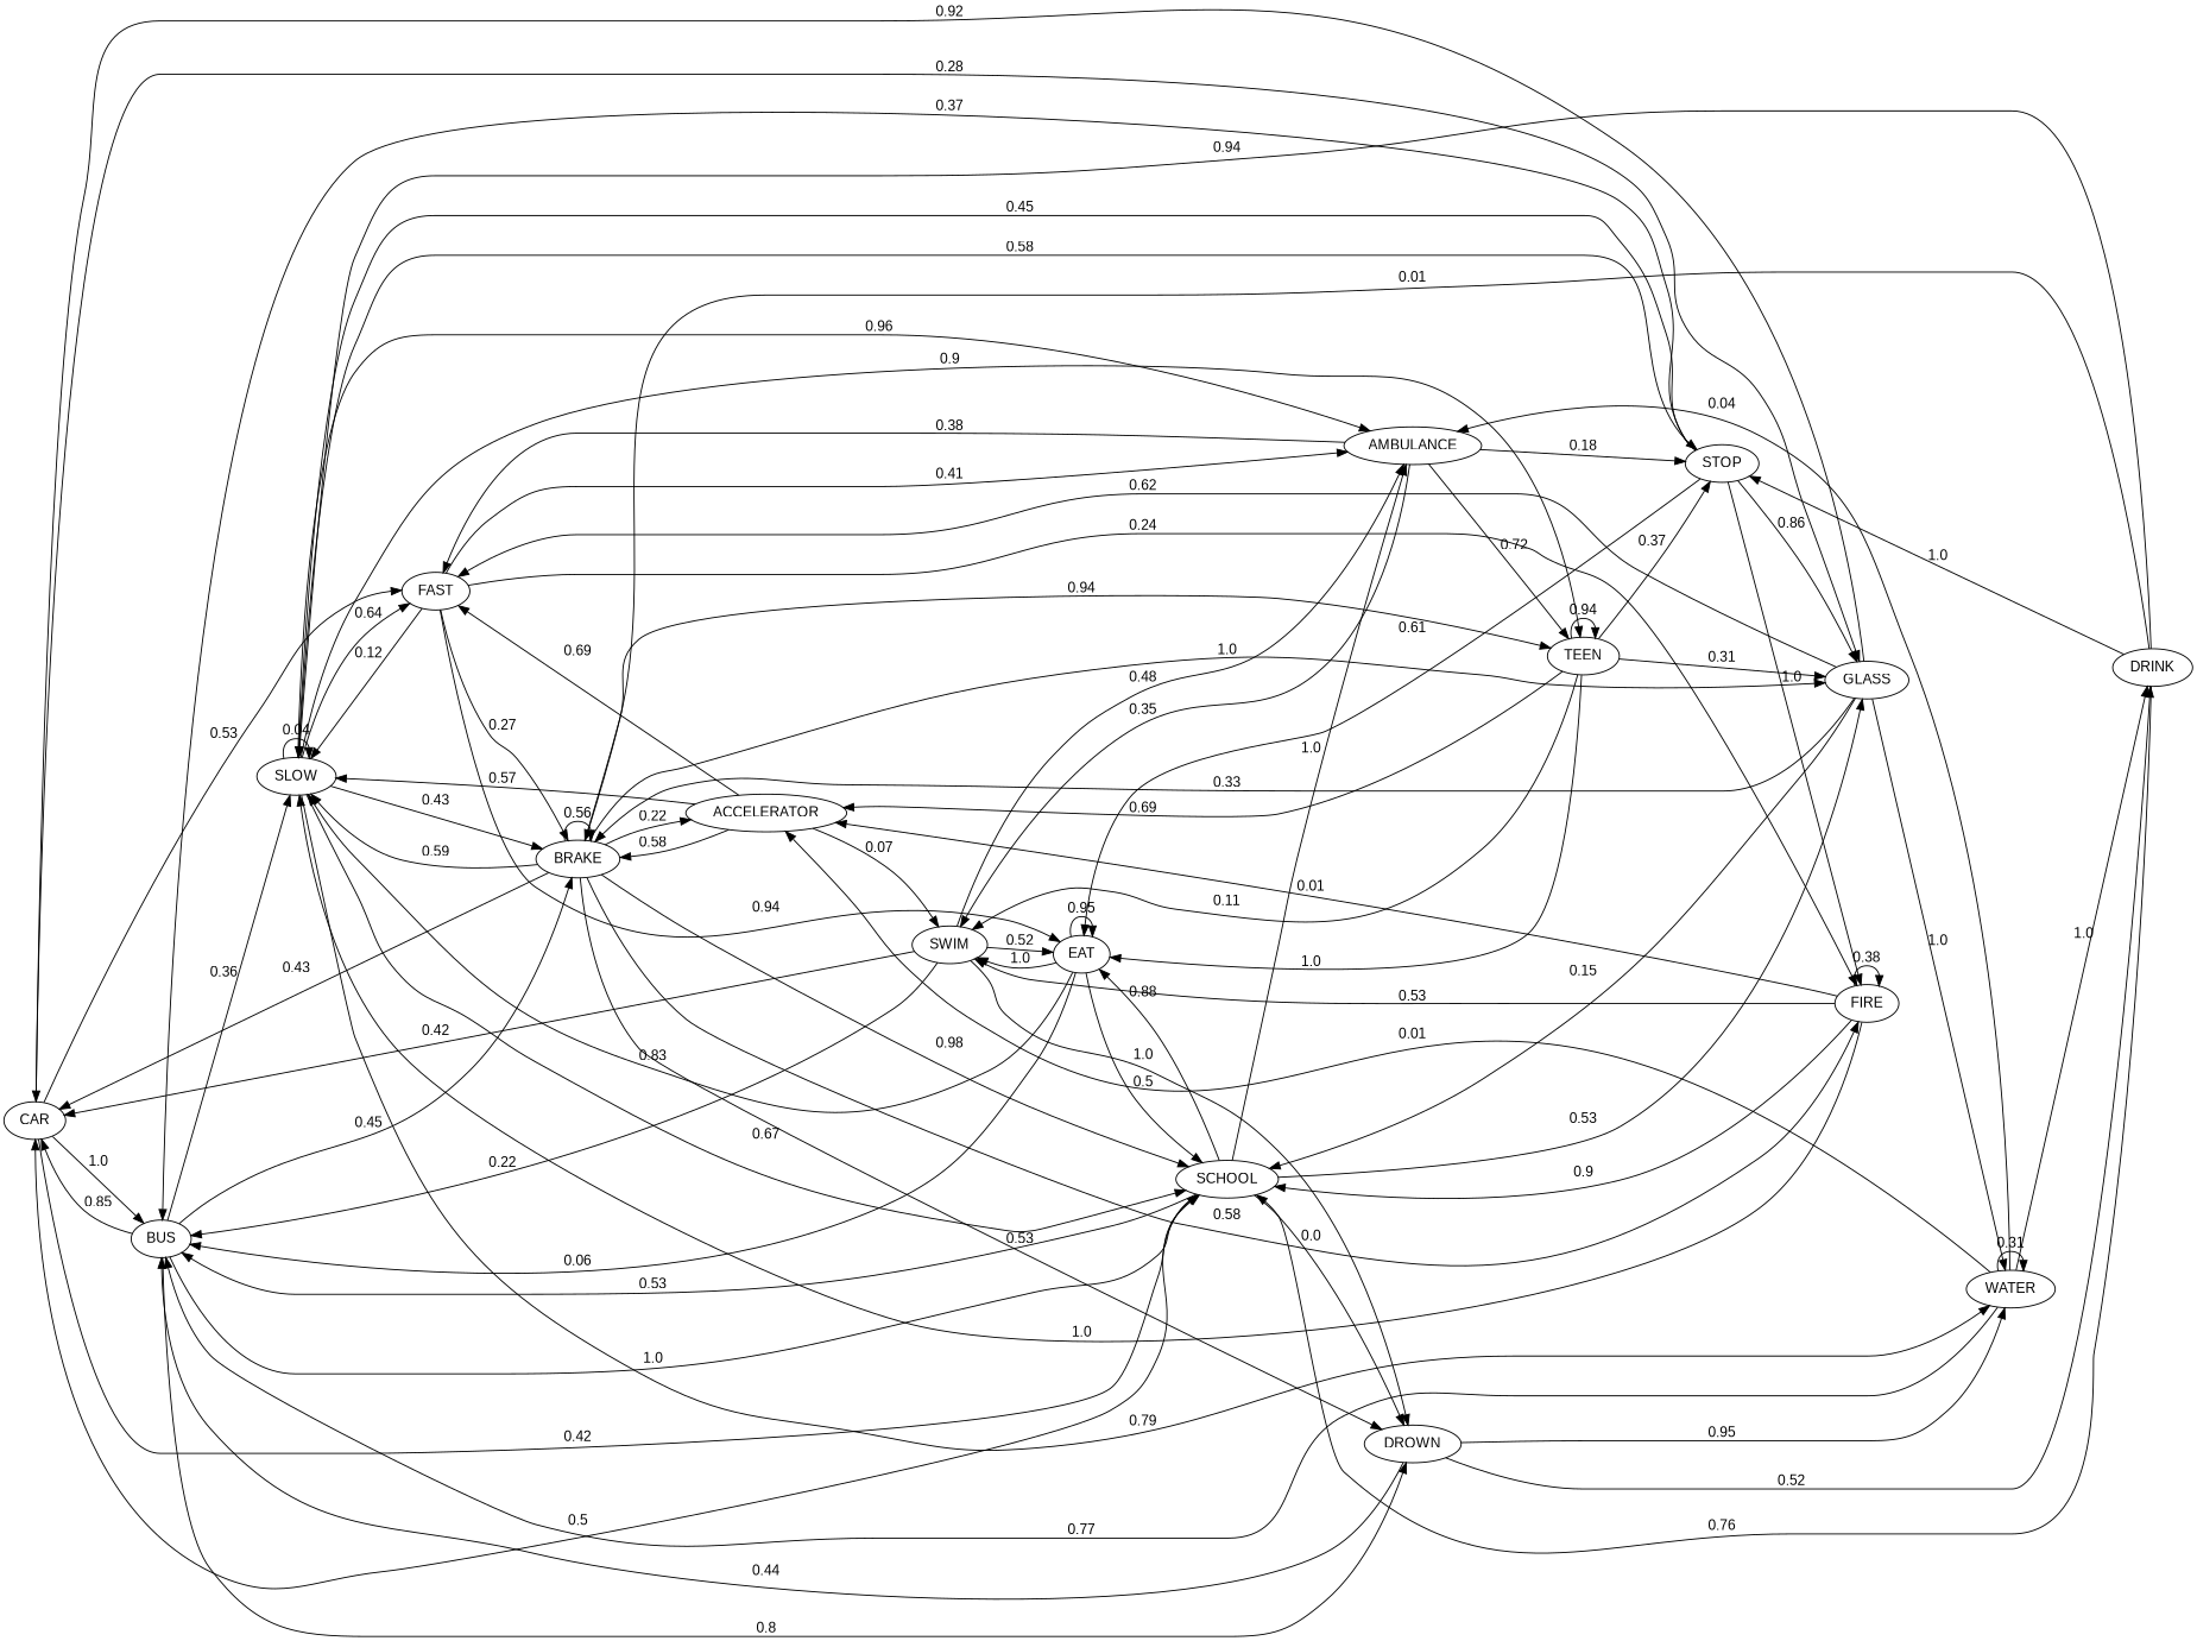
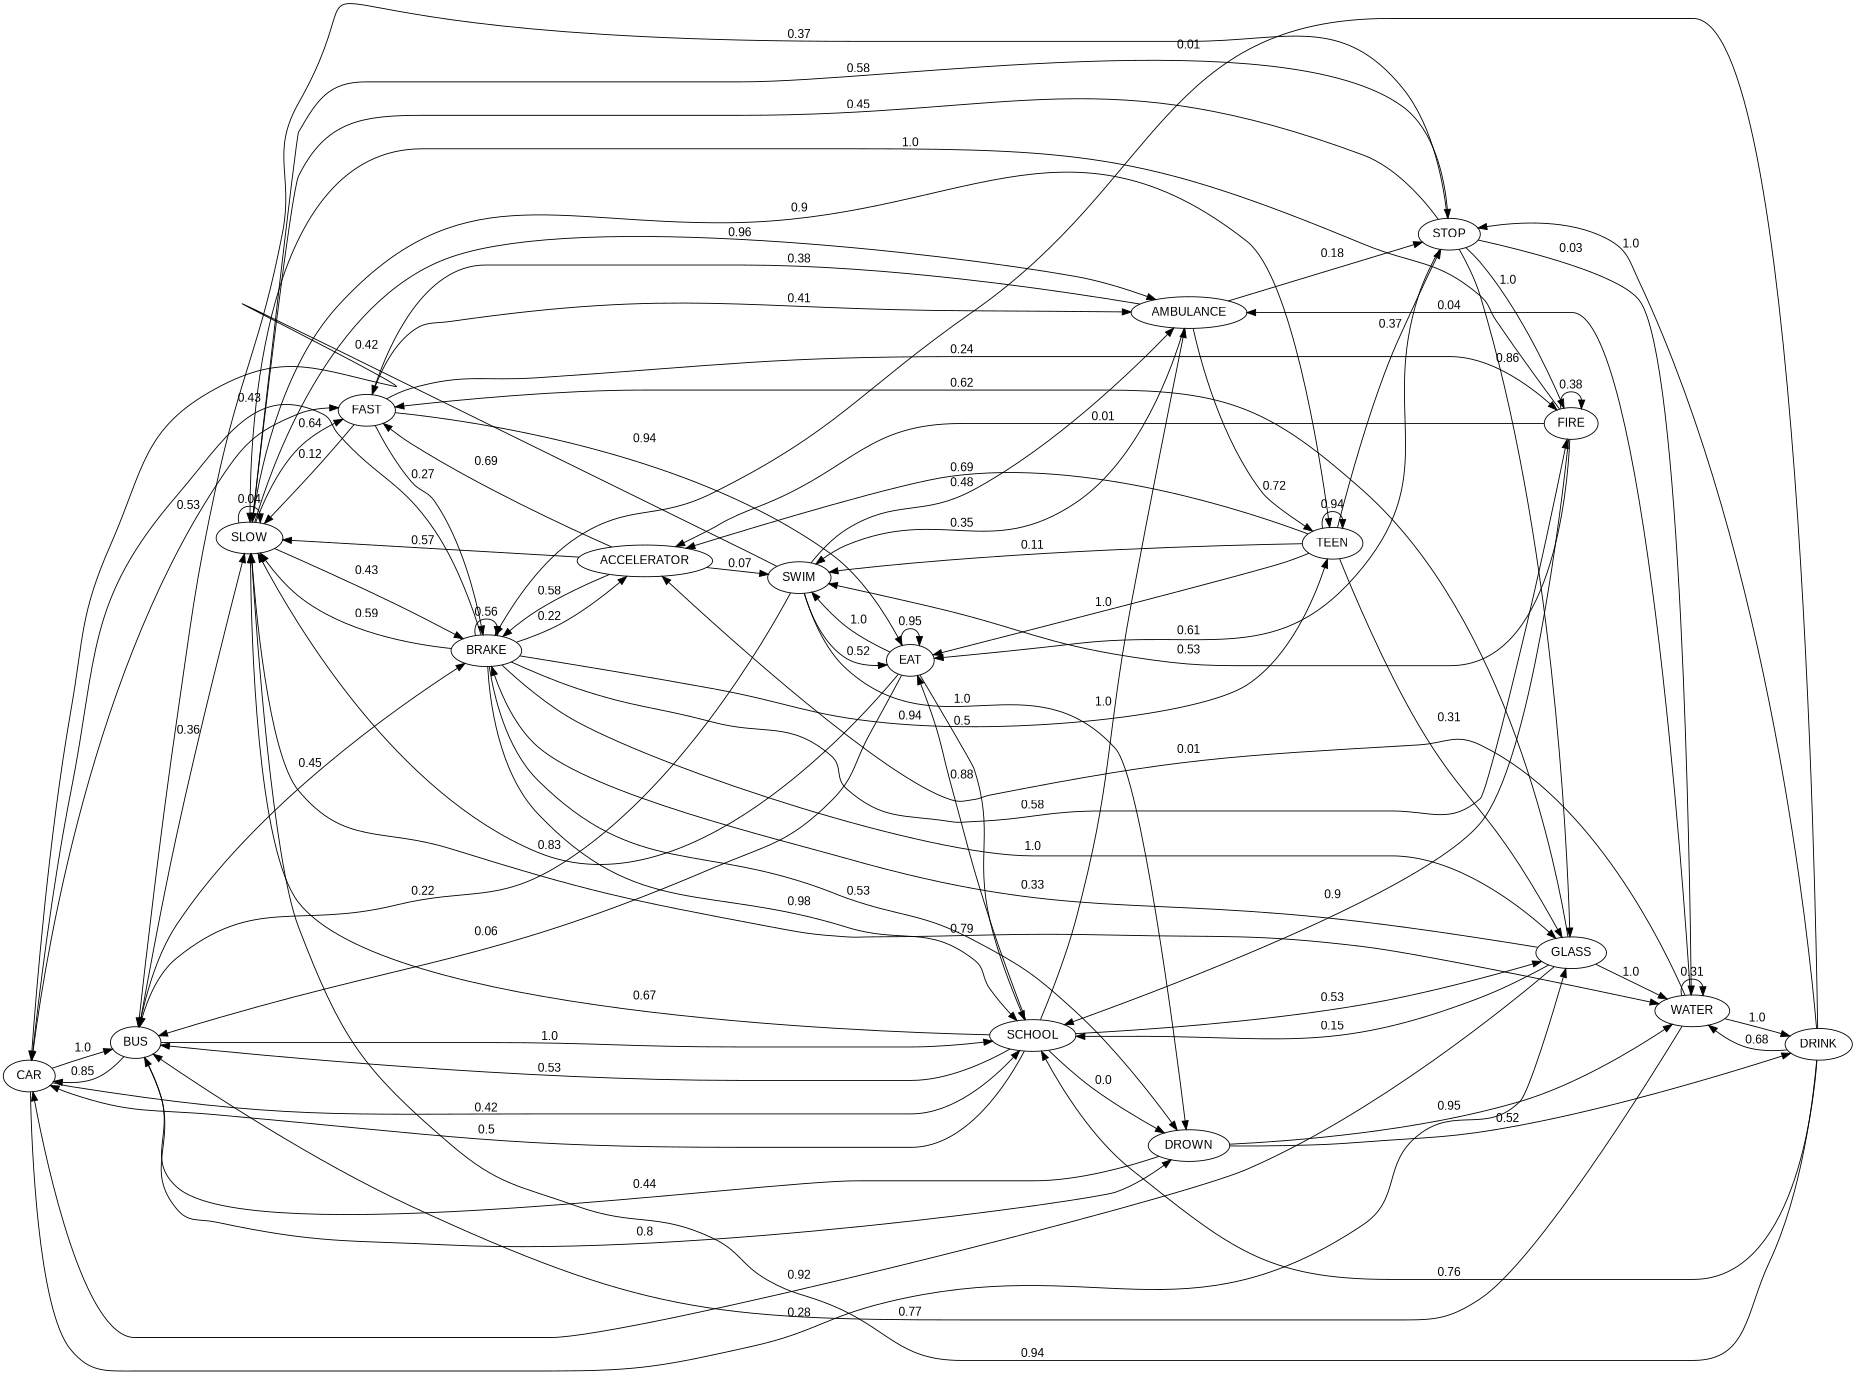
  digraph {
    fontname="Liberation Sans"
    rankdir=LR
    node [fontname="Liberation Sans"]
    edge [fontname="Liberation Sans"]
    CAR
    BUS
    FAST
    SCHOOL
    GLASS
    DROWN
    BRAKE
    SLOW
    AMBULANCE
    FIRE
    EAT
    WATER
    DRINK
    TEEN
    ACCELERATOR
    STOP
    SWIM
    CAR -> BUS [label=1.0]
    CAR -> FAST [label=0.53]
    CAR -> SCHOOL [label=0.42]
    CAR -> GLASS [label=0.28]
    BUS -> CAR [label=0.85]
    BUS -> SCHOOL [label=1.0]
    BUS -> DROWN [label=0.8]
    BUS -> BRAKE [label=0.45]
    BUS -> SLOW [label=0.36]
    FAST -> BRAKE [label=0.27]
    FAST -> SLOW [label=0.12]
    FAST -> AMBULANCE [label=0.41]
    FAST -> FIRE [label=0.24]
    FAST -> EAT [label=0.94]
    SCHOOL -> CAR [label=0.5]
    SCHOOL -> BUS [label=0.53]
    SCHOOL -> GLASS [label=0.53]
    SCHOOL -> DROWN [label=0.0]
    SCHOOL -> AMBULANCE [label=1.0]
    SCHOOL -> EAT [label=0.88]
    GLASS -> CAR [label=0.92]
    GLASS -> FAST [label=0.62]
    GLASS -> SCHOOL [label=0.15]
    GLASS -> BRAKE [label=0.33]
    GLASS -> WATER [label=1.0]
    DROWN -> BUS [label=0.44]
    DROWN -> WATER [label=0.95]
    DROWN -> DRINK [label=0.52]
    BRAKE -> CAR [label=0.43]
    BRAKE -> SCHOOL [label=0.98]
    BRAKE -> GLASS [label=1.0]
    BRAKE -> DROWN [label=0.53]
    BRAKE -> BRAKE [label=0.56]
    BRAKE -> SLOW [label=0.59]
    BRAKE -> FIRE [label=0.58]
    BRAKE -> TEEN [label=0.94]
    BRAKE -> ACCELERATOR [label=0.22]
    SLOW -> FAST [label=0.64]
-   SLOW -> SCHOOL [label=0.67]
+   SCHOOL -> SLOW [label=0.67]
    SLOW -> BRAKE [label=0.43]
    SLOW -> SLOW [label=0.04]
    SLOW -> AMBULANCE [label=0.96]
    SLOW -> WATER [label=0.79]
    SLOW -> TEEN [label=0.9]
    SLOW -> STOP [label=0.58]
    AMBULANCE -> FAST [label=0.38]
    AMBULANCE -> TEEN [label=0.72]
    AMBULANCE -> STOP [label=0.18]
    AMBULANCE -> SWIM [label=0.35]
    FIRE -> SCHOOL [label=0.9]
    FIRE -> SLOW [label=1.0]
    FIRE -> FIRE [label=0.38]
    FIRE -> ACCELERATOR [label=0.01]
    FIRE -> SWIM [label=0.53]
    EAT -> BUS [label=0.06]
    EAT -> SCHOOL [label=0.5]
    EAT -> SLOW [label=0.83]
    EAT -> EAT [label=0.95]
    EAT -> SWIM [label=1.0]
    WATER -> BUS [label=0.77]
    WATER -> AMBULANCE [label=0.04]
    WATER -> WATER [label=0.31]
    WATER -> DRINK [label=1.0]
    WATER -> ACCELERATOR [label=0.01]
    DRINK -> SCHOOL [label=0.76]
    DRINK -> BRAKE [label=0.01]
    DRINK -> SLOW [label=0.94]
+   DRINK -> WATER [label=0.68]
    DRINK -> STOP [label=1.0]
    TEEN -> GLASS [label=0.31]
    TEEN -> EAT [label=1.0]
    TEEN -> TEEN [label=0.94]
    TEEN -> ACCELERATOR [label=0.69]
    TEEN -> STOP [label=0.37]
    TEEN -> SWIM [label=0.11]
    ACCELERATOR -> FAST [label=0.69]
    ACCELERATOR -> BRAKE [label=0.58]
    ACCELERATOR -> SLOW [label=0.57]
    ACCELERATOR -> SWIM [label=0.07]
    STOP -> BUS [label=0.37]
    STOP -> GLASS [label=0.86]
    STOP -> SLOW [label=0.45]
    STOP -> FIRE [label=1.0]
    STOP -> EAT [label=0.61]
+   STOP -> WATER [label=0.03]
    SWIM -> CAR [label=0.42]
    SWIM -> BUS [label=0.22]
    SWIM -> DROWN [label=1.0]
    SWIM -> AMBULANCE [label=0.48]
    SWIM -> EAT [label=0.52]
  }
